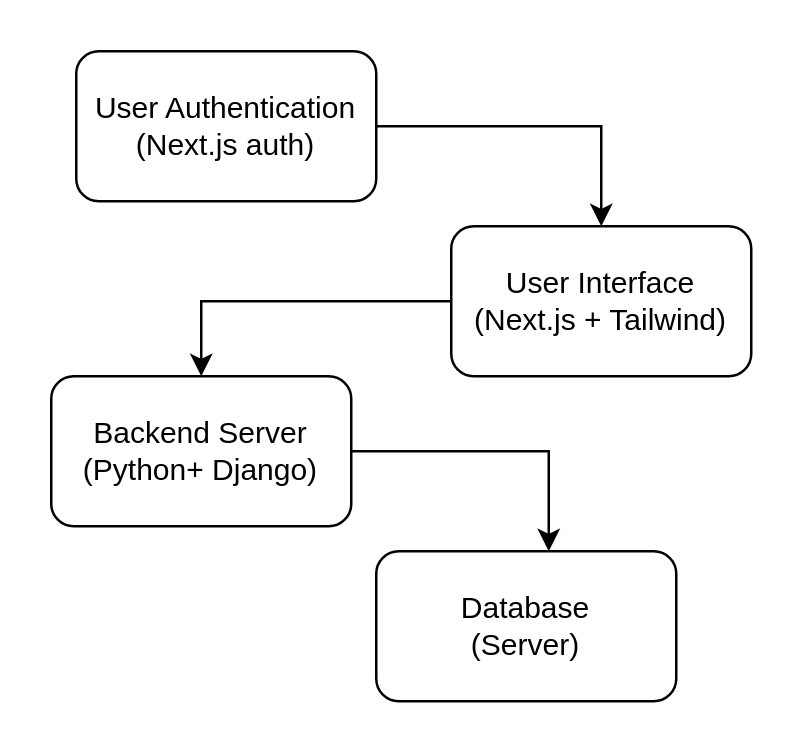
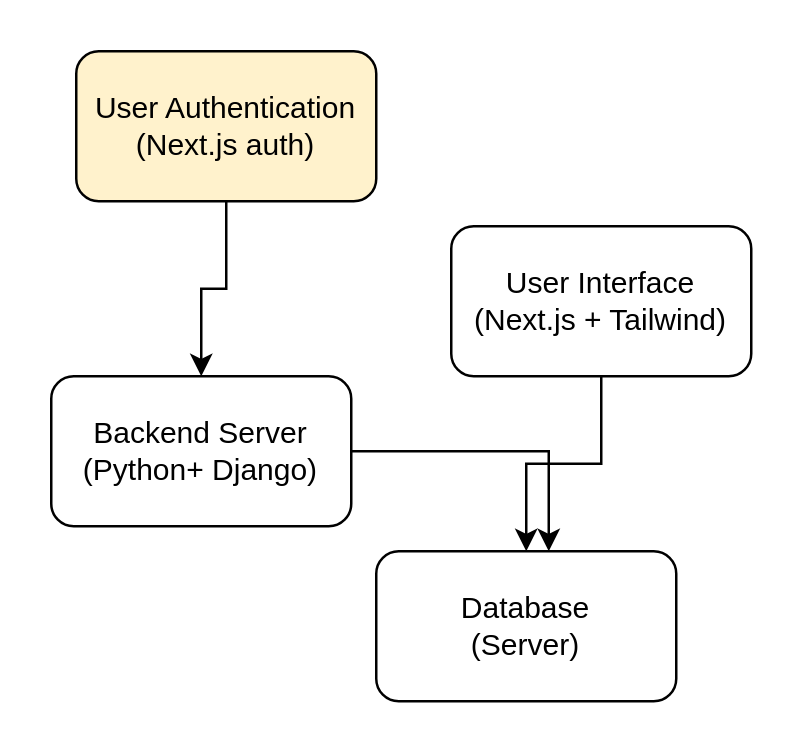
  <mxCell id="0" />
  <mxCell id="1" parent="0" />
- <mxCell id="2" style="edgeStyle=orthogonalEdgeStyle;rounded=0;orthogonalLoop=1;jettySize=auto;html=1;entryX=0.5;entryY=0;entryDx=0;entryDy=0;" parent="1" source="3" target="5" edge="1"><mxGeometry relative="1" as="geometry" /></mxCell>
- <mxCell id="3" value="User Authentication&lt;div&gt;(Next.js auth)&lt;/div&gt;" style="rounded=1;whiteSpace=wrap;html=1;" parent="1" vertex="1"><mxGeometry x="30" y="20" width="120" height="60" as="geometry" /></mxCell>
- <mxCell id="4" value="" style="edgeStyle=orthogonalEdgeStyle;rounded=0;orthogonalLoop=1;jettySize=auto;html=1;entryX=0.5;entryY=0;entryDx=0;entryDy=0;" parent="1" source="5" target="6" edge="1"><mxGeometry relative="1" as="geometry" /></mxCell>
+ <mxCell id="2" style="edgeStyle=orthogonalEdgeStyle;rounded=0;orthogonalLoop=1;jettySize=auto;html=1;" parent="1" source="3" target="6" edge="1"><mxGeometry relative="1" as="geometry" /></mxCell>
+ <mxCell id="3" value="User Authentication&lt;div&gt;(Next.js auth)&lt;/div&gt;" style="rounded=1;whiteSpace=wrap;html=1;fillColor=#fff2cc;" parent="1" vertex="1"><mxGeometry x="30" y="20" width="120" height="60" as="geometry" /></mxCell>
+ <mxCell id="4" value="" style="edgeStyle=orthogonalEdgeStyle;rounded=0;orthogonalLoop=1;jettySize=auto;html=1;" parent="1" source="5" target="7" edge="1"><mxGeometry relative="1" as="geometry" /></mxCell>
  <mxCell id="5" value="User Interface&lt;div&gt;(Next.js + Tailwind)&lt;/div&gt;" style="rounded=1;whiteSpace=wrap;html=1;" parent="1" vertex="1"><mxGeometry x="180" y="90" width="120" height="60" as="geometry" /></mxCell>
  <mxCell id="6" value="Backend Server&lt;div&gt;(Python+ Django)&lt;/div&gt;" style="rounded=1;whiteSpace=wrap;html=1;" parent="1" vertex="1"><mxGeometry x="20" y="150" width="120" height="60" as="geometry" /></mxCell>
  <mxCell id="7" value="Database&lt;div&gt;(Server)&lt;/div&gt;" style="rounded=1;whiteSpace=wrap;html=1;" parent="1" vertex="1"><mxGeometry x="150" y="220" width="120" height="60" as="geometry" /></mxCell>
  <mxCell id="8" style="edgeStyle=orthogonalEdgeStyle;rounded=0;orthogonalLoop=1;jettySize=auto;html=1;entryX=0.575;entryY=0;entryDx=0;entryDy=0;entryPerimeter=0;" parent="1" source="6" target="7" edge="1"><mxGeometry relative="1" as="geometry" /></mxCell>
